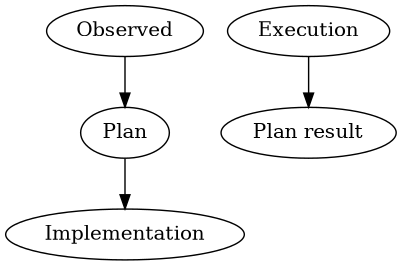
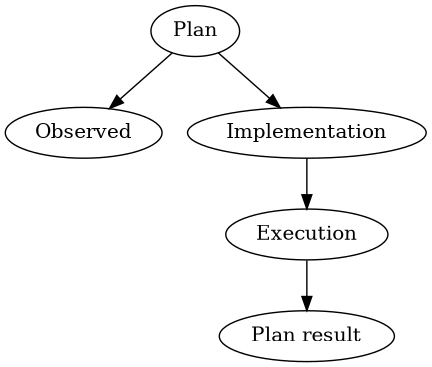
  digraph {
    n1 [label=Observed]
    Plan
    Implementation
    Execution
    n5 [label="Plan result"]
-   n1 -> Plan
+   Plan -> n1
    Plan -> Implementation
+   Implementation -> Execution
    Execution -> n5
  }
